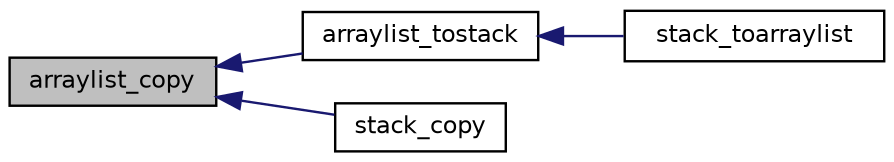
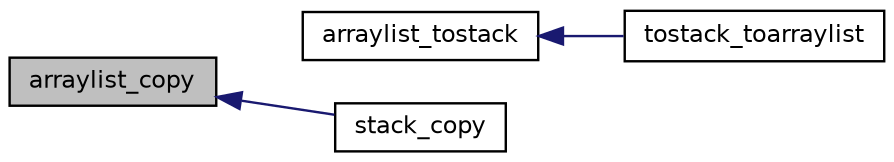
  digraph {
    rankdir=LR
    node [color=black fillcolor=white fontname=Helvetica fontsize=10 shape=record style=filled]
    edge [color=midnightblue dir=back fontname=Helvetica fontsize=10 labelfontname=Helvetica labelfontsize=10 style=solid]
    n1 [fillcolor=grey75 fontcolor=black height=0.2 label=arraylist_copy width=0.4]
    n2 [height=0.2 label=arraylist_tostack width=0.4]
    n3 [height=0.2 label=stack_copy width=0.4]
-   n4 [height=0.2 label=stack_toarraylist width=0.4]
-   n1 -> n2
+   n4 [height=0.2 label=tostack_toarraylist width=0.4]
    n1 -> n3
    n2 -> n4
  }
